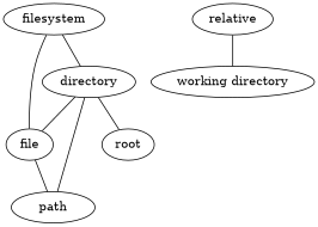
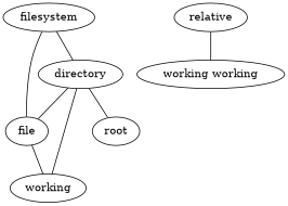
  graph {
    filesystem
    directory
    file
-   path
+   path [label=working]
    root
    relative
-   "working directory"
+   "working directory" [label="working working"]
    filesystem -- directory
    filesystem -- file
    directory -- file
    directory -- path
    directory -- root
    file -- path
    relative -- "working directory"
  }
